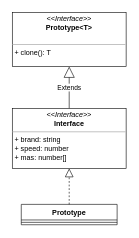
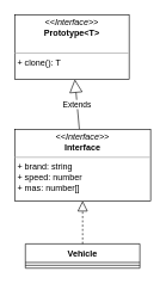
  <mxCell id="0" />
  <mxCell id="1" parent="0" />
- <mxCell id="2" value="&lt;p style=&quot;margin:0px;margin-top:4px;text-align:center;&quot;&gt;&lt;i&gt;&amp;lt;&amp;lt;Interface&amp;gt;&amp;gt;&lt;/i&gt;&lt;br&gt;&lt;b&gt;Prototype&amp;lt;T&amp;gt;&lt;/b&gt;&lt;/p&gt;&lt;p style=&quot;margin:0px;margin-left:4px;&quot;&gt;&lt;br&gt;&lt;/p&gt;&lt;hr size=&quot;1&quot;&gt;&lt;p style=&quot;margin:0px;margin-left:4px;&quot;&gt;+ clone(): T&lt;/p&gt;" style="verticalAlign=top;align=left;overflow=fill;fontSize=12;fontFamily=Helvetica;html=1;whiteSpace=wrap;" vertex="1" parent="1"><mxGeometry x="20" y="20" width="190" height="90" as="geometry" /></mxCell>
+ <mxCell id="2" value="&lt;p style=&quot;margin:0px;margin-top:4px;text-align:center;&quot;&gt;&lt;i&gt;&amp;lt;&amp;lt;Interface&amp;gt;&amp;gt;&lt;/i&gt;&lt;br&gt;&lt;b&gt;Prototype&amp;lt;T&amp;gt;&lt;/b&gt;&lt;/p&gt;&lt;p style=&quot;margin:0px;margin-left:4px;&quot;&gt;&lt;br&gt;&lt;/p&gt;&lt;hr size=&quot;1&quot;&gt;&lt;p style=&quot;margin:0px;margin-left:4px;&quot;&gt;+ clone(): T&lt;/p&gt;" style="verticalAlign=top;align=left;overflow=fill;fontSize=12;fontFamily=Helvetica;html=1;whiteSpace=wrap;" vertex="1" parent="1"><mxGeometry x="20" y="20" width="160" height="90" as="geometry" /></mxCell>
  <mxCell id="3" value="Extends" style="endArrow=block;endSize=16;endFill=0;html=1;rounded=0;" edge="1" parent="1" source="4" target="2"><mxGeometry width="160" relative="1" as="geometry"><mxPoint x="110" y="210" as="sourcePoint" /><mxPoint x="250" y="240" as="targetPoint" /></mxGeometry></mxCell>
  <mxCell id="4" value="&lt;p style=&quot;margin:0px;margin-top:4px;text-align:center;&quot;&gt;&lt;i&gt;&amp;lt;&amp;lt;Interface&amp;gt;&amp;gt;&lt;/i&gt;&lt;br&gt;&lt;b&gt;Interface&lt;/b&gt;&lt;/p&gt;&lt;hr size=&quot;1&quot;&gt;&lt;p style=&quot;margin:0px;margin-left:4px;&quot;&gt;+ brand: string&lt;br&gt;+ speed: number&lt;/p&gt;&lt;p style=&quot;margin:0px;margin-left:4px;&quot;&gt;+ mas: number[]&lt;/p&gt;&lt;p style=&quot;margin:0px;margin-left:4px;&quot;&gt;&lt;br&gt;&lt;/p&gt;" style="verticalAlign=top;align=left;overflow=fill;fontSize=12;fontFamily=Helvetica;html=1;whiteSpace=wrap;" vertex="1" parent="1"><mxGeometry x="20" y="180" width="190" height="100" as="geometry" /></mxCell>
- <mxCell id="5" value="Prototype" style="swimlane;fontStyle=1;align=center;verticalAlign=top;childLayout=stackLayout;horizontal=1;startSize=26;horizontalStack=0;resizeParent=1;resizeParentMax=0;resizeLast=0;collapsible=1;marginBottom=0;whiteSpace=wrap;html=1;" vertex="1" parent="1"><mxGeometry x="35" y="340" width="160" height="34" as="geometry" /></mxCell>
+ <mxCell id="5" value="Vehicle" style="swimlane;fontStyle=1;align=center;verticalAlign=top;childLayout=stackLayout;horizontal=1;startSize=26;horizontalStack=0;resizeParent=1;resizeParentMax=0;resizeLast=0;collapsible=1;marginBottom=0;whiteSpace=wrap;html=1;" vertex="1" parent="1"><mxGeometry x="35" y="340" width="160" height="34" as="geometry" /></mxCell>
  <mxCell id="6" value="" style="line;strokeWidth=1;fillColor=none;align=left;verticalAlign=middle;spacingTop=-1;spacingLeft=3;spacingRight=3;rotatable=0;labelPosition=right;points=[];portConstraint=eastwest;strokeColor=inherit;" vertex="1" parent="5"><mxGeometry y="26" width="160" height="8" as="geometry" /></mxCell>
  <mxCell id="7" value="" style="endArrow=block;dashed=1;endFill=0;endSize=12;html=1;rounded=0;" edge="1" parent="1" source="5" target="4"><mxGeometry width="160" relative="1" as="geometry"><mxPoint x="-160" y="300" as="sourcePoint" /><mxPoint x="0" y="300" as="targetPoint" /></mxGeometry></mxCell>
